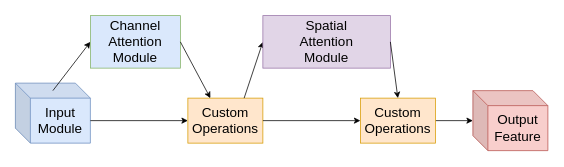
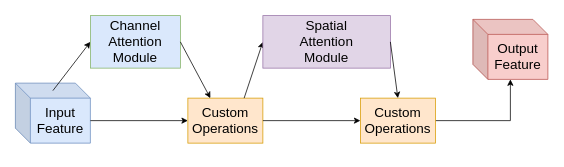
  <mxCell id="0" />
  <mxCell id="1" parent="0" />
- <mxCell id="2" value="&lt;font style=&quot;font-size: 18px;&quot;&gt;Input Module&lt;/font&gt;" style="shape=cube;whiteSpace=wrap;html=1;boundedLbl=1;backgroundOutline=1;darkOpacity=0.05;darkOpacity2=0.1;fillColor=#dae8fc;strokeColor=#6c8ebf;" vertex="1" parent="1"><mxGeometry x="20" y="110" width="100" height="80" as="geometry" /></mxCell>
+ <mxCell id="2" value="&lt;font style=&quot;font-size: 18px;&quot;&gt;Input Feature&lt;/font&gt;" style="shape=cube;whiteSpace=wrap;html=1;boundedLbl=1;backgroundOutline=1;darkOpacity=0.05;darkOpacity2=0.1;fillColor=#dae8fc;strokeColor=#6c8ebf;" vertex="1" parent="1"><mxGeometry x="20" y="110" width="100" height="80" as="geometry" /></mxCell>
  <mxCell id="3" value="" style="endArrow=classic;html=1;rounded=0;exitX=0;exitY=0;exitDx=100;exitDy=50;exitPerimeter=0;entryX=0;entryY=0.5;entryDx=0;entryDy=0;" edge="1" parent="1" source="2" target="4"><mxGeometry width="50" height="50" relative="1" as="geometry"><mxPoint x="240" y="170" as="sourcePoint" /><mxPoint x="230" y="160" as="targetPoint" /></mxGeometry></mxCell>
  <mxCell id="4" value="&lt;font style=&quot;font-size: 18px;&quot;&gt;Custom Operations&lt;/font&gt;" style="rounded=0;whiteSpace=wrap;html=1;fillColor=#ffe6cc;strokeColor=#d79b00;" vertex="1" parent="1"><mxGeometry x="250" y="130" width="100" height="60" as="geometry" /></mxCell>
  <mxCell id="5" value="" style="endArrow=classic;html=1;rounded=0;entryX=0;entryY=0.5;entryDx=0;entryDy=0;" edge="1" parent="1" target="6"><mxGeometry width="50" height="50" relative="1" as="geometry"><mxPoint x="70" y="120" as="sourcePoint" /><mxPoint x="120" y="70" as="targetPoint" /></mxGeometry></mxCell>
  <mxCell id="6" value="&lt;font style=&quot;font-size: 18px;&quot;&gt;Channel Attention Module&lt;/font&gt;" style="rounded=0;whiteSpace=wrap;html=1;fillColor=#dae8fc;strokeColor=#82b366;" vertex="1" parent="1"><mxGeometry x="120" y="20" width="120" height="70" as="geometry" /></mxCell>
  <mxCell id="7" value="" style="endArrow=classic;html=1;rounded=0;exitX=1;exitY=0.5;exitDx=0;exitDy=0;" edge="1" parent="1" source="6"><mxGeometry width="50" height="50" relative="1" as="geometry"><mxPoint x="310" y="100" as="sourcePoint" /><mxPoint x="280" y="130" as="targetPoint" /></mxGeometry></mxCell>
  <mxCell id="8" value="" style="endArrow=classic;html=1;rounded=0;exitX=1;exitY=0.5;exitDx=0;exitDy=0;entryX=0;entryY=0.5;entryDx=0;entryDy=0;" edge="1" parent="1" target="10" source="4"><mxGeometry width="50" height="50" relative="1" as="geometry"><mxPoint x="350" y="160" as="sourcePoint" /><mxPoint x="460" y="160" as="targetPoint" /></mxGeometry></mxCell>
  <mxCell id="9" value="" style="edgeStyle=orthogonalEdgeStyle;rounded=0;orthogonalLoop=1;jettySize=auto;html=1;" edge="1" parent="1" source="10" target="14"><mxGeometry relative="1" as="geometry" /></mxCell>
  <mxCell id="10" value="&lt;font style=&quot;font-size: 18px;&quot;&gt;Custom Operations&lt;/font&gt;" style="rounded=0;whiteSpace=wrap;html=1;fillColor=#ffe6cc;strokeColor=#d79b00;" vertex="1" parent="1"><mxGeometry x="480" y="130" width="100" height="60" as="geometry" /></mxCell>
  <mxCell id="11" value="" style="endArrow=classic;html=1;rounded=0;entryX=0;entryY=0.5;entryDx=0;entryDy=0;exitX=0.75;exitY=0;exitDx=0;exitDy=0;" edge="1" parent="1" target="12" source="4"><mxGeometry width="50" height="50" relative="1" as="geometry"><mxPoint x="300" y="120" as="sourcePoint" /><mxPoint x="350" y="70" as="targetPoint" /></mxGeometry></mxCell>
  <mxCell id="12" value="&lt;font style=&quot;font-size: 18px;&quot;&gt;Spatial&lt;br&gt;Attention&lt;br&gt;Module&lt;br&gt;&lt;/font&gt;" style="rounded=0;whiteSpace=wrap;html=1;fillColor=#e1d5e7;strokeColor=#9673a6;" vertex="1" parent="1"><mxGeometry x="350" y="20" width="170" height="70" as="geometry" /></mxCell>
  <mxCell id="13" value="" style="endArrow=classic;html=1;rounded=0;exitX=1;exitY=0.5;exitDx=0;exitDy=0;entryX=0.5;entryY=0;entryDx=0;entryDy=0;" edge="1" parent="1" source="12" target="10"><mxGeometry width="50" height="50" relative="1" as="geometry"><mxPoint x="540" y="100" as="sourcePoint" /><mxPoint x="590" y="50" as="targetPoint" /></mxGeometry></mxCell>
- <mxCell id="14" value="&lt;font style=&quot;font-size: 18px;&quot;&gt;Output Feature&lt;/font&gt;" style="shape=cube;whiteSpace=wrap;html=1;boundedLbl=1;backgroundOutline=1;darkOpacity=0.05;darkOpacity2=0.1;fillColor=#f8cecc;strokeColor=#b85450;" vertex="1" parent="1"><mxGeometry x="630" y="120" width="100" height="80" as="geometry" /></mxCell>
+ <mxCell id="14" value="&lt;font style=&quot;font-size: 18px;&quot;&gt;Output Feature&lt;/font&gt;" style="shape=cube;whiteSpace=wrap;html=1;boundedLbl=1;backgroundOutline=1;darkOpacity=0.05;darkOpacity2=0.1;fillColor=#f8cecc;strokeColor=#b85450;" vertex="1" parent="1"><mxGeometry x="630" y="25" width="100" height="80" as="geometry" /></mxCell>
